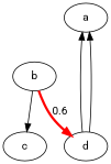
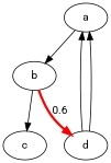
  digraph {
    fontname=Roboto
    node [fontname=Roboto]
    edge [fontname=Roboto]
    a
    b
    c
    d
+   a -> b
    b -> c
    b -> d [color=red label=0.6 penwidth=3.0]
    d -> a
    d -> a
  }
